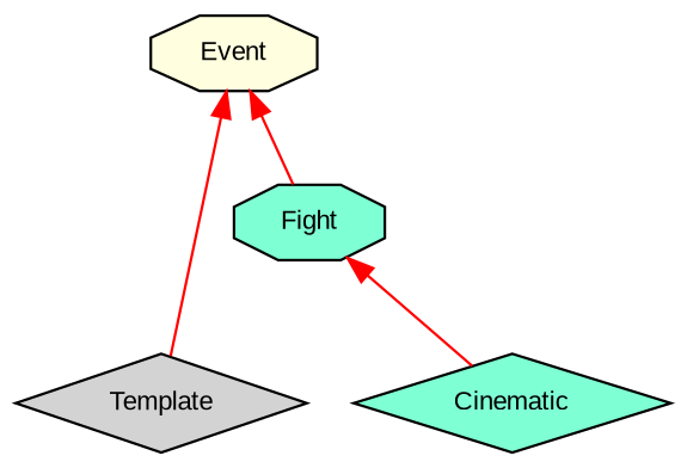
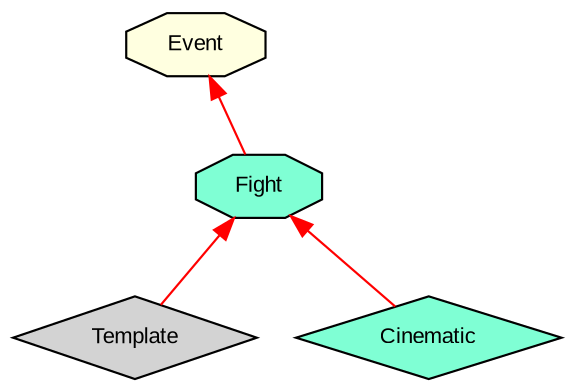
  digraph {
    fontname="Liberation Sans"
    node [color=black fillcolor=aquamarine fontname="Liberation Sans" fontsize=10 shape=octagon style=filled]
    edge [color=red dir=back fontname="Liberation Sans" fontsize=10 labelfontname=Helvetica labelfontsize=10 style=solid]
    n1 [fillcolor=lightyellow fontcolor=black height=0.2 label=Event width=0.4]
    n2 [height=0.2 label=Fight width=0.4]
    n3 [fillcolor=lightgrey height=0.2 label=Template shape=diamond width=0.4]
    n4 [height=0.2 label=Cinematic shape=diamond width=0.4]
    n1 -> n2
-   n1 -> n3
+   n2 -> n3
    n2 -> n4
  }
